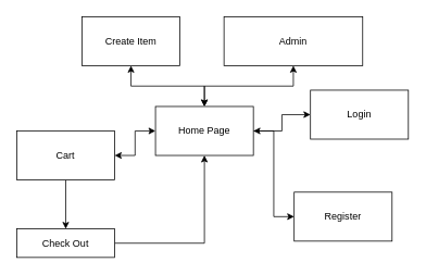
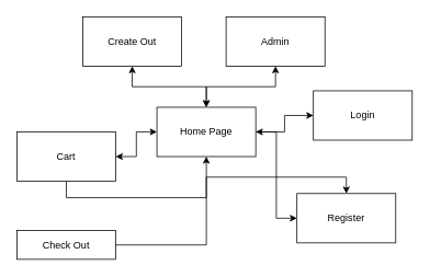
  <mxCell id="0" />
  <mxCell id="1" parent="0" />
  <mxCell id="2" style="edgeStyle=orthogonalEdgeStyle;rounded=0;orthogonalLoop=1;jettySize=auto;html=1;exitX=1;exitY=0.5;exitDx=0;exitDy=0;entryX=0;entryY=0.5;entryDx=0;entryDy=0;startArrow=classic;startFill=1;" edge="1" parent="1" source="7" target="8"><mxGeometry relative="1" as="geometry" /></mxCell>
  <mxCell id="3" style="edgeStyle=orthogonalEdgeStyle;rounded=0;orthogonalLoop=1;jettySize=auto;html=1;exitX=1;exitY=0.5;exitDx=0;exitDy=0;entryX=0;entryY=0.5;entryDx=0;entryDy=0;" edge="1" parent="1" source="7" target="9"><mxGeometry relative="1" as="geometry" /></mxCell>
  <mxCell id="4" style="edgeStyle=orthogonalEdgeStyle;rounded=0;orthogonalLoop=1;jettySize=auto;html=1;exitX=0;exitY=0.5;exitDx=0;exitDy=0;entryX=1;entryY=0.5;entryDx=0;entryDy=0;startArrow=classic;startFill=1;" edge="1" parent="1" source="7" target="11"><mxGeometry relative="1" as="geometry" /></mxCell>
  <mxCell id="5" style="edgeStyle=orthogonalEdgeStyle;rounded=0;orthogonalLoop=1;jettySize=auto;html=1;exitX=0.5;exitY=0;exitDx=0;exitDy=0;entryX=0.5;entryY=1;entryDx=0;entryDy=0;startArrow=classic;startFill=1;" edge="1" parent="1" source="7" target="14"><mxGeometry relative="1" as="geometry" /></mxCell>
  <mxCell id="6" style="edgeStyle=orthogonalEdgeStyle;rounded=0;orthogonalLoop=1;jettySize=auto;html=1;exitX=0.5;exitY=0;exitDx=0;exitDy=0;entryX=0.5;entryY=1;entryDx=0;entryDy=0;startArrow=classic;startFill=1;" edge="1" parent="1" source="7" target="15"><mxGeometry relative="1" as="geometry" /></mxCell>
  <mxCell id="7" value="Home Page" style="rounded=0;whiteSpace=wrap;html=1;" vertex="1" parent="1"><mxGeometry x="190" y="130" width="120" height="60" as="geometry" /></mxCell>
  <mxCell id="8" value="Login" style="rounded=0;whiteSpace=wrap;html=1;" vertex="1" parent="1"><mxGeometry x="380" y="110" width="120" height="60" as="geometry" /></mxCell>
  <mxCell id="9" value="Register" style="rounded=0;whiteSpace=wrap;html=1;" vertex="1" parent="1"><mxGeometry x="360" y="235" width="120" height="60" as="geometry" /></mxCell>
- <mxCell id="10" style="edgeStyle=orthogonalEdgeStyle;rounded=0;orthogonalLoop=1;jettySize=auto;html=1;exitX=0.5;exitY=1;exitDx=0;exitDy=0;entryX=0.5;entryY=0;entryDx=0;entryDy=0;startArrow=none;startFill=0;" edge="1" parent="1" source="11" target="13"><mxGeometry relative="1" as="geometry" /></mxCell>
+ <mxCell id="10" style="edgeStyle=orthogonalEdgeStyle;rounded=0;orthogonalLoop=1;jettySize=auto;html=1;exitX=0.5;exitY=1;exitDx=0;exitDy=0;startArrow=none;startFill=0;" edge="1" parent="1" source="11" target="9"><mxGeometry relative="1" as="geometry" /></mxCell>
  <mxCell id="11" value="Cart" style="rounded=0;whiteSpace=wrap;html=1;" vertex="1" parent="1"><mxGeometry x="20" y="160" width="120" height="60" as="geometry" /></mxCell>
  <mxCell id="12" style="edgeStyle=orthogonalEdgeStyle;rounded=0;orthogonalLoop=1;jettySize=auto;html=1;exitX=1;exitY=0.5;exitDx=0;exitDy=0;entryX=0.5;entryY=1;entryDx=0;entryDy=0;startArrow=none;startFill=0;" edge="1" parent="1" source="13" target="7"><mxGeometry relative="1" as="geometry" /></mxCell>
  <mxCell id="13" value="Check Out" style="rounded=0;whiteSpace=wrap;html=1;" vertex="1" parent="1"><mxGeometry x="20" y="280" width="120" height="35" as="geometry" /></mxCell>
- <mxCell id="14" value="Admin" style="rounded=0;whiteSpace=wrap;html=1;" vertex="1" parent="1"><mxGeometry x="274" y="20" width="170" height="60" as="geometry" /></mxCell>
- <mxCell id="15" value="Create Item" style="rounded=0;whiteSpace=wrap;html=1;" vertex="1" parent="1"><mxGeometry x="100" y="20" width="120" height="60" as="geometry" /></mxCell>
+ <mxCell id="14" value="Admin" style="rounded=0;whiteSpace=wrap;html=1;" vertex="1" parent="1"><mxGeometry x="274" y="20" width="120" height="60" as="geometry" /></mxCell>
+ <mxCell id="15" value="Create Out" style="rounded=0;whiteSpace=wrap;html=1;" vertex="1" parent="1"><mxGeometry x="100" y="20" width="120" height="60" as="geometry" /></mxCell>
